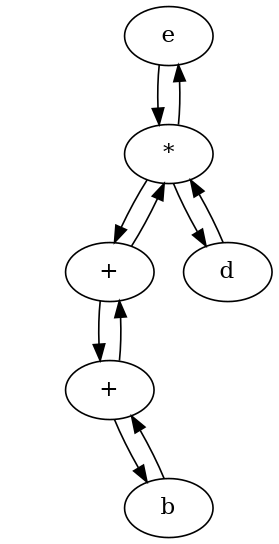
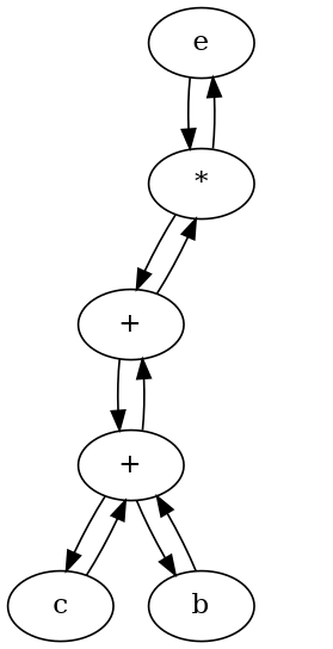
  digraph {
    n1 [label=e]
    n2 [label="*"]
    n3 [label="+"]
-   n4 [label=d]
    n5 [label="+"]
+   n6 [label=c]
    n7 [label=b]
    n1 -> n2
    n2 -> n1
    n2 -> n3
-   n2 -> n4
    n3 -> n2
    n3 -> n5
-   n4 -> n2
    n5 -> n3
+   n5 -> n6
    n5 -> n7
+   n6 -> n5
    n7 -> n5
  }
